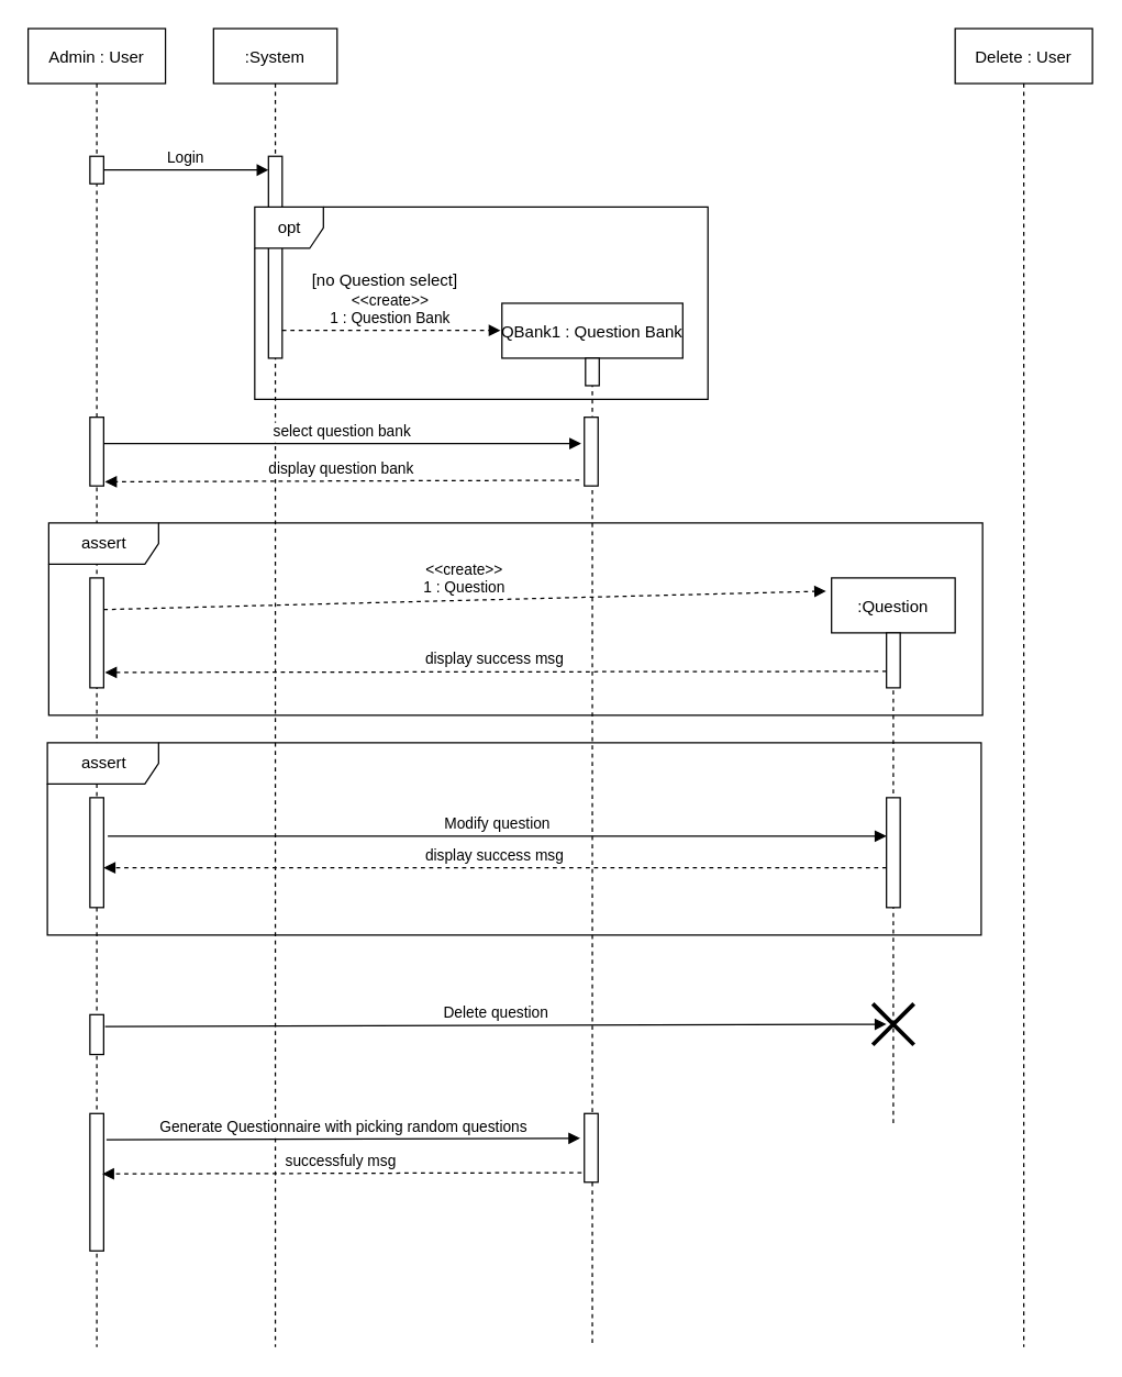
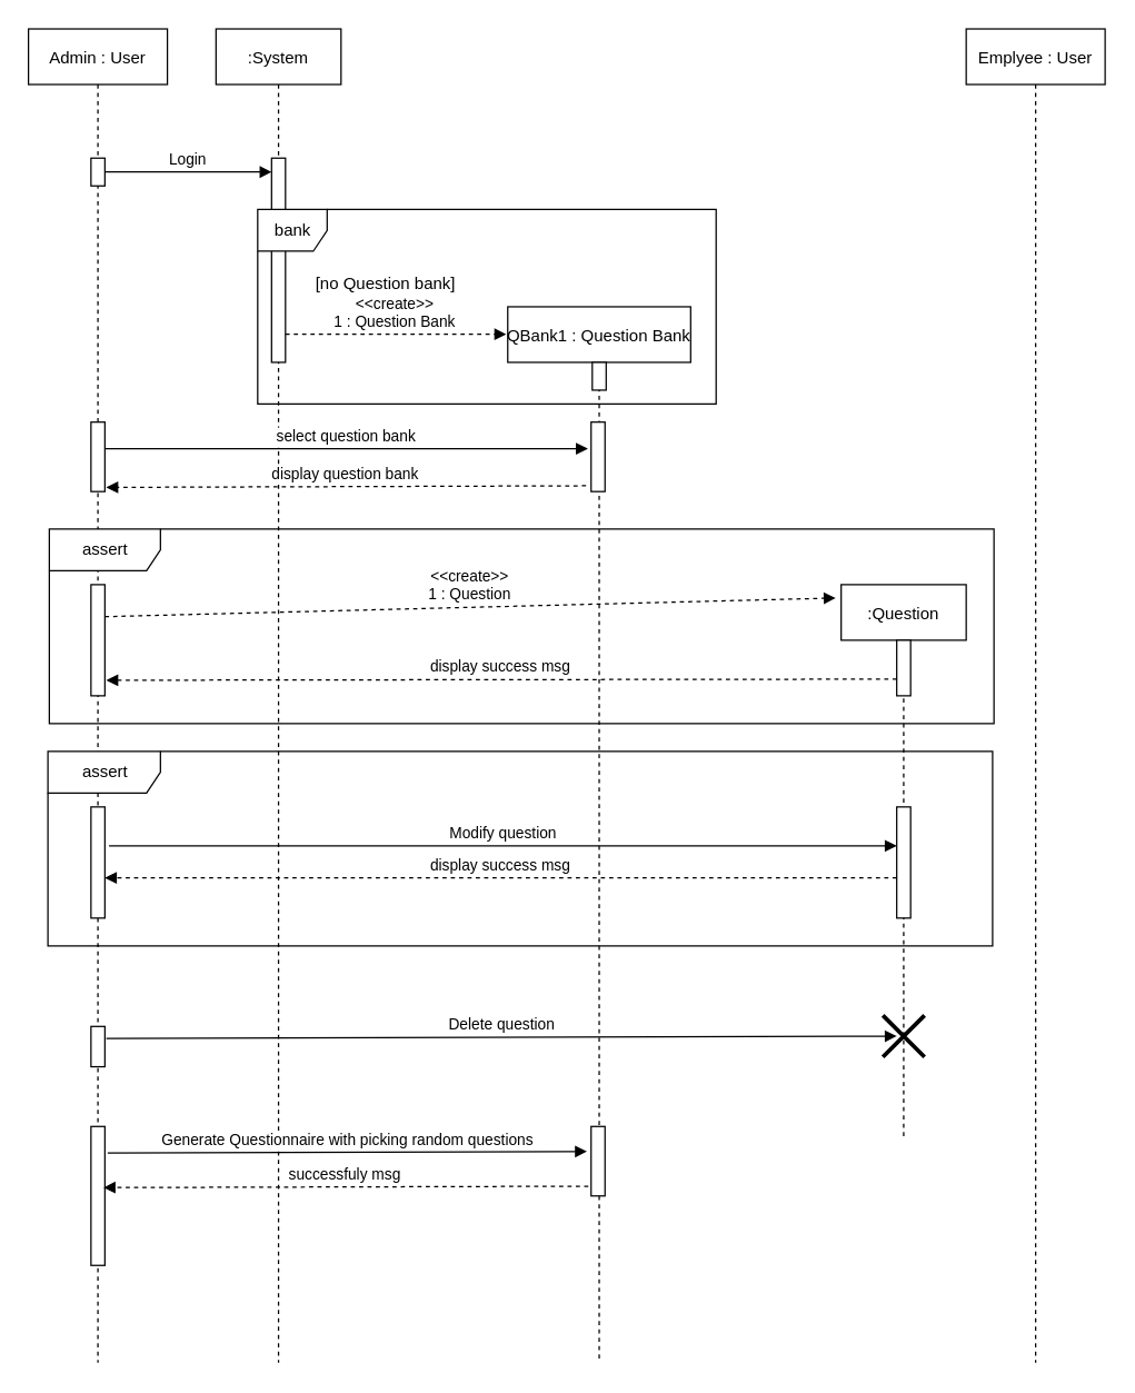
  <mxCell id="0" />
  <mxCell id="1" parent="0" />
  <mxCell id="2" value=":System" style="shape=umlLifeline;perimeter=lifelinePerimeter;container=1;collapsible=0;recursiveResize=0;rounded=0;shadow=0;strokeWidth=1;" parent="1" vertex="1"><mxGeometry x="155" y="20" width="90" height="960" as="geometry" /></mxCell>
  <mxCell id="3" value="" style="points=[];perimeter=orthogonalPerimeter;rounded=0;shadow=0;strokeWidth=1;" vertex="1" parent="2"><mxGeometry x="40" y="93" width="10" height="147" as="geometry" /></mxCell>
- <mxCell id="4" value="opt" style="shape=umlFrame;tabWidth=110;tabHeight=30;tabPosition=left;html=1;boundedLbl=1;labelInHeader=1;width=50;height=30;container=0;" vertex="1" parent="1"><mxGeometry x="185" y="150" width="330" height="140" as="geometry" /></mxCell>
+ <mxCell id="4" value="bank" style="shape=umlFrame;tabWidth=110;tabHeight=30;tabPosition=left;html=1;boundedLbl=1;labelInHeader=1;width=50;height=30;container=0;" vertex="1" parent="1"><mxGeometry x="185" y="150" width="330" height="140" as="geometry" /></mxCell>
  <mxCell id="5" value="Admin : User" style="shape=umlLifeline;perimeter=lifelinePerimeter;container=1;collapsible=0;recursiveResize=0;rounded=0;shadow=0;strokeWidth=1;" vertex="1" parent="1"><mxGeometry x="20" y="20" width="100" height="960" as="geometry" /></mxCell>
  <mxCell id="6" value="" style="points=[];perimeter=orthogonalPerimeter;rounded=0;shadow=0;strokeWidth=1;" vertex="1" parent="5"><mxGeometry x="45" y="93" width="10" height="20" as="geometry" /></mxCell>
  <mxCell id="7" value="" style="points=[];perimeter=orthogonalPerimeter;rounded=0;shadow=0;strokeWidth=1;" vertex="1" parent="5"><mxGeometry x="45" y="283" width="10" height="50" as="geometry" /></mxCell>
  <mxCell id="8" value="" style="points=[];perimeter=orthogonalPerimeter;rounded=0;shadow=0;strokeWidth=1;" vertex="1" parent="5"><mxGeometry x="45" y="400" width="10" height="80" as="geometry" /></mxCell>
  <mxCell id="9" value="" style="points=[];perimeter=orthogonalPerimeter;rounded=0;shadow=0;strokeWidth=1;" vertex="1" parent="5"><mxGeometry x="45" y="560" width="10" height="80" as="geometry" /></mxCell>
  <mxCell id="10" value="" style="points=[];perimeter=orthogonalPerimeter;rounded=0;shadow=0;strokeWidth=1;" vertex="1" parent="5"><mxGeometry x="45" y="718" width="10" height="29" as="geometry" /></mxCell>
  <mxCell id="11" value="" style="points=[];perimeter=orthogonalPerimeter;rounded=0;shadow=0;strokeWidth=1;" vertex="1" parent="5"><mxGeometry x="45" y="790" width="10" height="100" as="geometry" /></mxCell>
  <mxCell id="12" value="Login" style="verticalAlign=bottom;endArrow=block;shadow=0;strokeWidth=1;" edge="1" parent="1" source="6" target="3"><mxGeometry relative="1" as="geometry"><mxPoint x="55" y="120" as="sourcePoint" /><mxPoint x="175" y="90" as="targetPoint" /></mxGeometry></mxCell>
  <mxCell id="13" value="&lt;&lt;create&gt;&gt;&#10;1 : Question Bank" style="verticalAlign=bottom;endArrow=block;shadow=0;strokeWidth=1;entryX=-0.008;entryY=0.026;entryDx=0;entryDy=0;entryPerimeter=0;dashed=1;" edge="1" parent="1" source="3" target="15"><mxGeometry relative="1" as="geometry"><mxPoint x="145" y="242" as="sourcePoint" /><mxPoint x="405" y="242" as="targetPoint" /></mxGeometry></mxCell>
- <mxCell id="14" value="[no Question select]" style="text" vertex="1" parent="1"><mxGeometry x="205" y="150" width="110" height="70" as="geometry"><mxPoint x="20" y="40" as="offset" /></mxGeometry></mxCell>
+ <mxCell id="14" value="[no Question bank]" style="text" vertex="1" parent="1"><mxGeometry x="205" y="150" width="110" height="70" as="geometry"><mxPoint x="20" y="40" as="offset" /></mxGeometry></mxCell>
  <mxCell id="15" value="QBank1 : Question Bank" style="shape=umlLifeline;perimeter=lifelinePerimeter;container=0;collapsible=0;recursiveResize=0;rounded=0;shadow=0;strokeWidth=1;" parent="1" vertex="1"><mxGeometry x="365" y="220" width="131.67" height="760" as="geometry" /></mxCell>
  <mxCell id="16" value="" style="points=[];perimeter=orthogonalPerimeter;rounded=0;shadow=0;strokeWidth=1;" vertex="1" parent="1"><mxGeometry x="425.84" y="260" width="10" height="20" as="geometry" /></mxCell>
  <mxCell id="17" value="" style="points=[];perimeter=orthogonalPerimeter;rounded=0;shadow=0;strokeWidth=1;" vertex="1" parent="1"><mxGeometry x="425" y="303" width="10" height="50" as="geometry" /></mxCell>
  <mxCell id="18" value="select question bank" style="verticalAlign=bottom;endArrow=block;shadow=0;strokeWidth=1;entryX=-0.233;entryY=0.383;entryDx=0;entryDy=0;entryPerimeter=0;" edge="1" parent="1" source="7" target="17"><mxGeometry relative="1" as="geometry"><mxPoint x="135" y="332.67" as="sourcePoint" /><mxPoint x="255" y="332.67" as="targetPoint" /></mxGeometry></mxCell>
  <mxCell id="19" value="display question bank" style="verticalAlign=bottom;endArrow=block;shadow=0;strokeWidth=1;exitX=-0.367;exitY=0.917;exitDx=0;exitDy=0;exitPerimeter=0;entryX=1.1;entryY=0.94;entryDx=0;entryDy=0;entryPerimeter=0;dashed=1;" edge="1" parent="1" source="17" target="7"><mxGeometry relative="1" as="geometry"><mxPoint x="415" y="343" as="sourcePoint" /><mxPoint x="432.67" y="340.66" as="targetPoint" /><Array as="points" /></mxGeometry></mxCell>
  <mxCell id="20" value=":Question" style="shape=umlLifeline;perimeter=lifelinePerimeter;container=1;collapsible=0;recursiveResize=0;rounded=0;shadow=0;strokeWidth=1;" vertex="1" parent="1"><mxGeometry x="605" y="420" width="90" height="400" as="geometry" /></mxCell>
  <mxCell id="21" value="" style="points=[];perimeter=orthogonalPerimeter;rounded=0;shadow=0;strokeWidth=1;" vertex="1" parent="20"><mxGeometry x="40" y="40" width="10" height="40" as="geometry" /></mxCell>
  <mxCell id="22" value="" style="points=[];perimeter=orthogonalPerimeter;rounded=0;shadow=0;strokeWidth=1;" vertex="1" parent="20"><mxGeometry x="40" y="160" width="10" height="80" as="geometry" /></mxCell>
  <mxCell id="23" value="" style="shape=umlDestroy;whiteSpace=wrap;html=1;strokeWidth=3;" vertex="1" parent="20"><mxGeometry x="30" y="310" width="30" height="30" as="geometry" /></mxCell>
  <mxCell id="24" value="&lt;&lt;create&gt;&gt;&#10;1 : Question" style="verticalAlign=bottom;endArrow=block;shadow=0;strokeWidth=1;entryX=-0.044;entryY=0.024;entryDx=0;entryDy=0;entryPerimeter=0;dashed=1;exitX=1;exitY=0.288;exitDx=0;exitDy=0;exitPerimeter=0;" edge="1" parent="1" source="8" target="20"><mxGeometry relative="1" as="geometry"><mxPoint x="75" y="422" as="sourcePoint" /><mxPoint x="376.712" y="256.4" as="targetPoint" /></mxGeometry></mxCell>
  <mxCell id="25" value="display success msg" style="verticalAlign=bottom;endArrow=block;shadow=0;strokeWidth=1;dashed=1;entryX=1.1;entryY=0.86;entryDx=0;entryDy=0;entryPerimeter=0;exitX=0;exitY=0.7;exitDx=0;exitDy=0;exitPerimeter=0;" edge="1" parent="1" source="21" target="8"><mxGeometry relative="1" as="geometry"><mxPoint x="640.33" y="470" as="sourcePoint" /><mxPoint x="295" y="471.15" as="targetPoint" /><Array as="points" /></mxGeometry></mxCell>
  <mxCell id="26" value="Modify question" style="verticalAlign=bottom;endArrow=block;shadow=0;strokeWidth=1;exitX=1.3;exitY=0.35;exitDx=0;exitDy=0;exitPerimeter=0;" edge="1" parent="1" source="9" target="22"><mxGeometry relative="1" as="geometry"><mxPoint x="85" y="332.15" as="sourcePoint" /><mxPoint x="432.67" y="332.15" as="targetPoint" /></mxGeometry></mxCell>
  <mxCell id="27" value="display success msg" style="verticalAlign=bottom;endArrow=block;shadow=0;strokeWidth=1;dashed=1;exitX=0;exitY=0.638;exitDx=0;exitDy=0;exitPerimeter=0;" edge="1" parent="1" source="22" target="9"><mxGeometry relative="1" as="geometry"><mxPoint x="625" y="630" as="sourcePoint" /><mxPoint x="105" y="630.8" as="targetPoint" /><Array as="points" /></mxGeometry></mxCell>
  <mxCell id="28" value="Delete question" style="verticalAlign=bottom;endArrow=block;shadow=0;strokeWidth=1;exitX=1.1;exitY=0.3;exitDx=0;exitDy=0;exitPerimeter=0;" edge="1" parent="1" source="10"><mxGeometry relative="1" as="geometry"><mxPoint x="88" y="618" as="sourcePoint" /><mxPoint x="645" y="745" as="targetPoint" /></mxGeometry></mxCell>
  <mxCell id="29" value="assert" style="shape=umlFrame;tabWidth=110;tabHeight=30;tabPosition=left;html=1;boundedLbl=1;labelInHeader=1;width=80;height=30;container=0;" vertex="1" parent="1"><mxGeometry x="35" y="380" width="680" height="140" as="geometry" /></mxCell>
  <mxCell id="30" value="assert" style="shape=umlFrame;tabWidth=110;tabHeight=30;tabPosition=left;html=1;boundedLbl=1;labelInHeader=1;width=81;height=30;container=0;" vertex="1" parent="1"><mxGeometry x="34" y="540" width="680" height="140" as="geometry" /></mxCell>
  <mxCell id="31" value="" style="points=[];perimeter=orthogonalPerimeter;rounded=0;shadow=0;strokeWidth=1;" vertex="1" parent="1"><mxGeometry x="425" y="810" width="10" height="50" as="geometry" /></mxCell>
  <mxCell id="32" value="Generate Questionnaire with picking random questions" style="verticalAlign=bottom;endArrow=block;shadow=0;strokeWidth=1;exitX=1.2;exitY=0.19;exitDx=0;exitDy=0;exitPerimeter=0;entryX=-0.3;entryY=0.36;entryDx=0;entryDy=0;entryPerimeter=0;" edge="1" parent="1" source="11" target="31"><mxGeometry relative="1" as="geometry"><mxPoint x="45" y="881.7" as="sourcePoint" /><mxPoint x="405" y="829" as="targetPoint" /></mxGeometry></mxCell>
  <mxCell id="33" value="successfuly msg" style="verticalAlign=bottom;endArrow=block;shadow=0;strokeWidth=1;exitX=-0.2;exitY=0.86;exitDx=0;exitDy=0;exitPerimeter=0;dashed=1;entryX=0.9;entryY=0.44;entryDx=0;entryDy=0;entryPerimeter=0;" edge="1" parent="1" source="31" target="11"><mxGeometry relative="1" as="geometry"><mxPoint x="431.33" y="358.85" as="sourcePoint" /><mxPoint x="105" y="853" as="targetPoint" /><Array as="points" /></mxGeometry></mxCell>
- <mxCell id="34" value="Delete : User" style="shape=umlLifeline;perimeter=lifelinePerimeter;container=1;collapsible=0;recursiveResize=0;rounded=0;shadow=0;strokeWidth=1;" vertex="1" parent="1"><mxGeometry x="695" y="20" width="100" height="960" as="geometry" /></mxCell>
+ <mxCell id="34" value="Emplyee : User" style="shape=umlLifeline;perimeter=lifelinePerimeter;container=1;collapsible=0;recursiveResize=0;rounded=0;shadow=0;strokeWidth=1;" vertex="1" parent="1"><mxGeometry x="695" y="20" width="100" height="960" as="geometry" /></mxCell>
